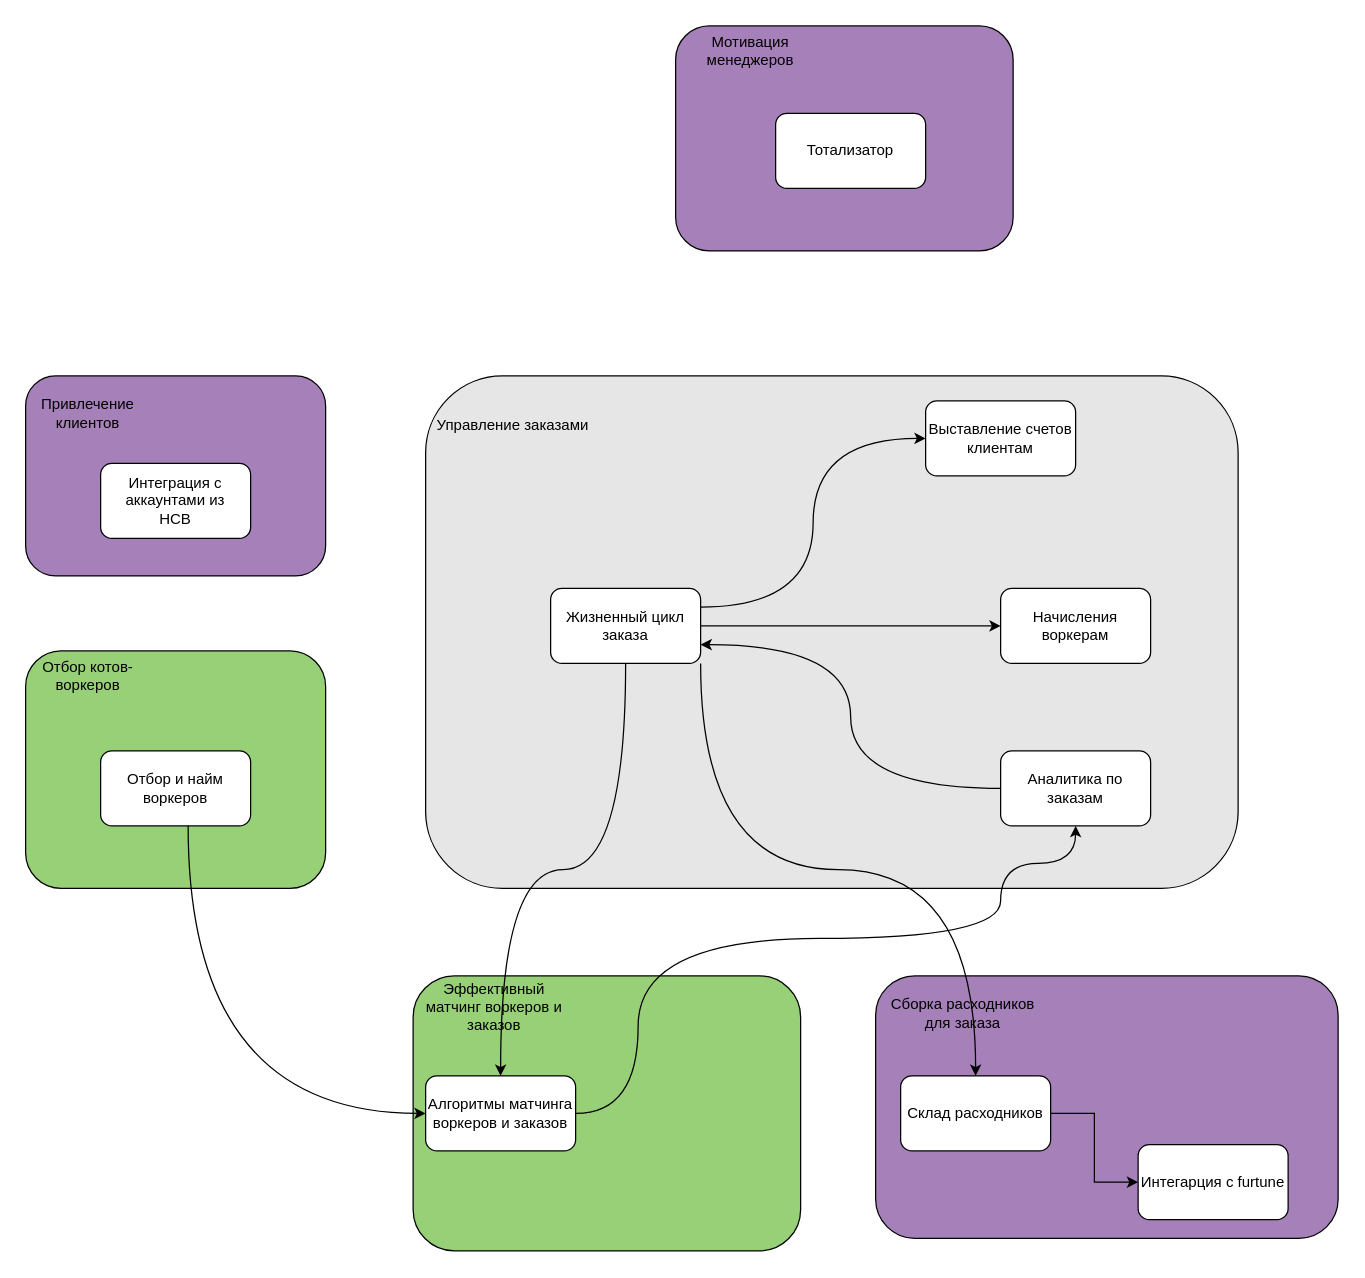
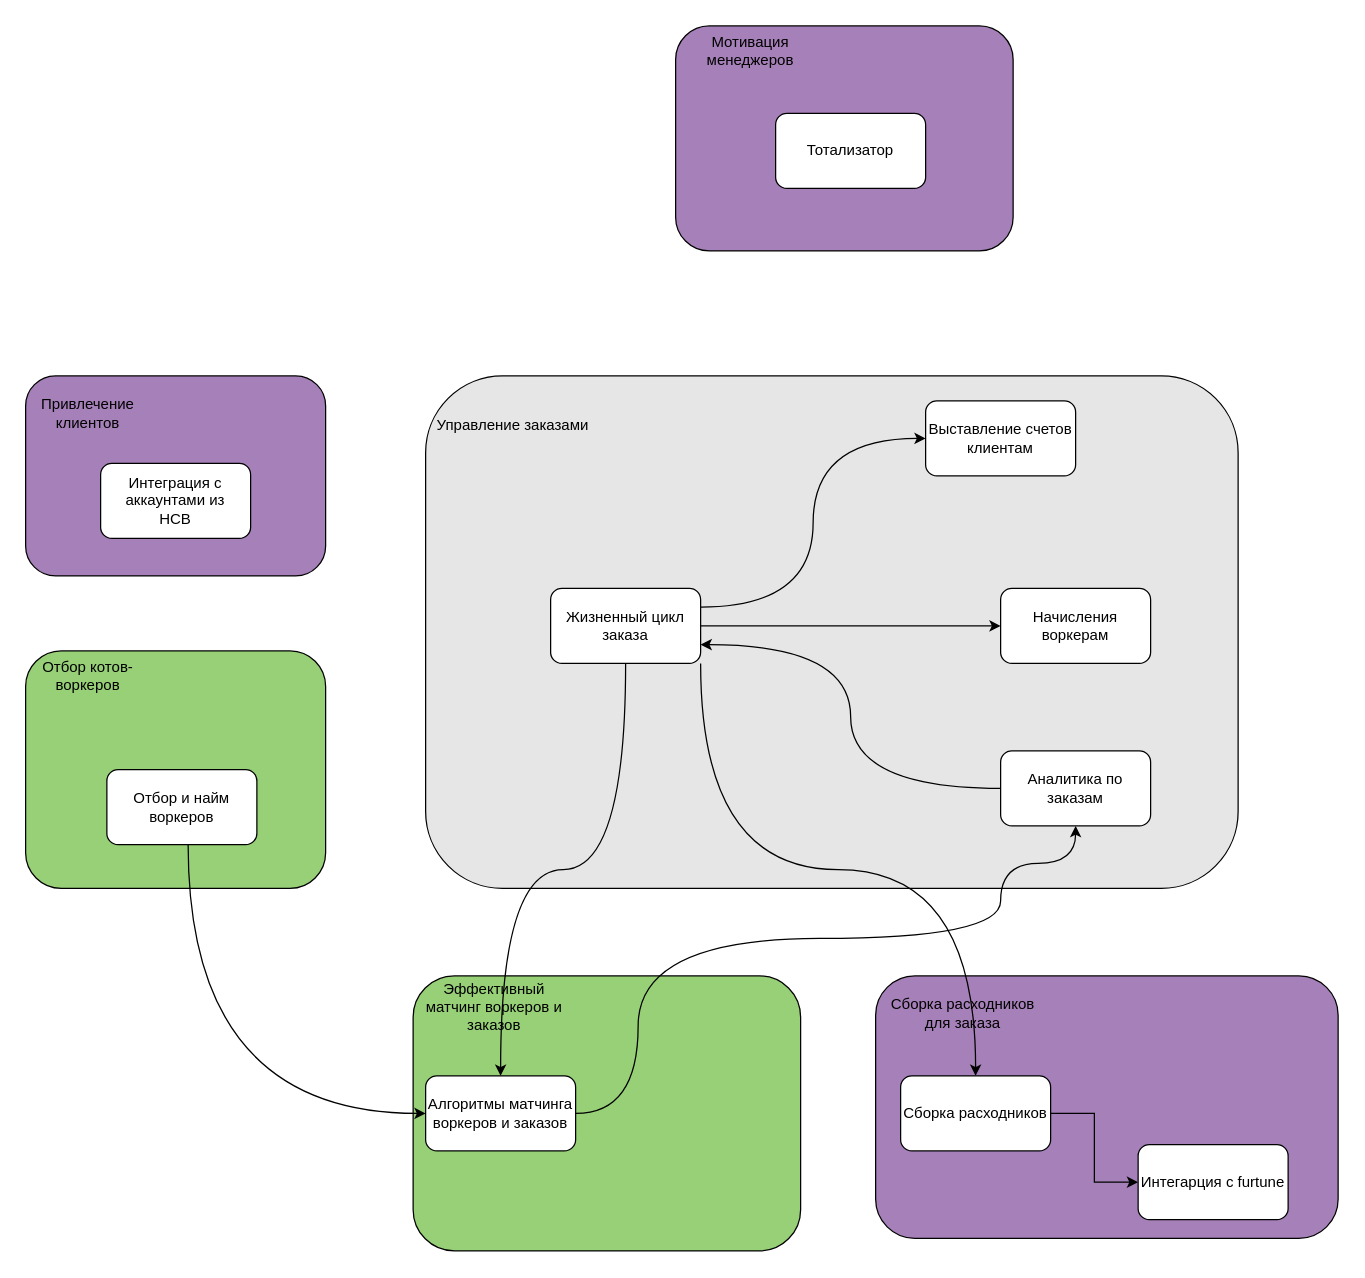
  <mxCell id="0" />
  <mxCell id="1" parent="0" />
  <mxCell id="2" value="" style="rounded=1;whiteSpace=wrap;html=1;fillColor=light-dark(#97D077,var(--ge-dark-color, #121212));" vertex="1" parent="1"><mxGeometry x="20" y="520" width="240" height="190" as="geometry" /></mxCell>
  <mxCell id="3" value="" style="rounded=1;whiteSpace=wrap;html=1;fillColor=light-dark(#A680B8,var(--ge-dark-color, #121212));" vertex="1" parent="1"><mxGeometry x="700" y="780" width="370" height="210" as="geometry" /></mxCell>
  <mxCell id="4" value="" style="rounded=1;whiteSpace=wrap;html=1;fillColor=light-dark(#E6E6E6,var(--ge-dark-color, #121212));" vertex="1" parent="1"><mxGeometry x="340" y="300" width="650" height="410" as="geometry" /></mxCell>
  <mxCell id="5" value="" style="rounded=1;whiteSpace=wrap;html=1;fillColor=light-dark(#97D077,var(--ge-dark-color, #121212));" vertex="1" parent="1"><mxGeometry x="330" y="780" width="310" height="220" as="geometry" /></mxCell>
  <mxCell id="6" value="" style="rounded=1;whiteSpace=wrap;html=1;fillColor=light-dark(#A680B8,var(--ge-dark-color, #121212));" vertex="1" parent="1"><mxGeometry x="540" y="20" width="270" height="180" as="geometry" /></mxCell>
  <mxCell id="7" value="" style="rounded=1;whiteSpace=wrap;html=1;fillColor=light-dark(#A680B8,var(--ge-dark-color, #121212));" vertex="1" parent="1"><mxGeometry x="20" y="300" width="240" height="160" as="geometry" /></mxCell>
  <mxCell id="8" value="Привлечение клиентов" style="text;html=1;align=center;verticalAlign=middle;whiteSpace=wrap;rounded=0;" vertex="1" parent="1"><mxGeometry x="20" y="300" width="100" height="60" as="geometry" /></mxCell>
  <mxCell id="9" value="Интеграция с аккаунтами из&lt;div&gt;HCB&lt;/div&gt;" style="rounded=1;whiteSpace=wrap;html=1;" vertex="1" parent="1"><mxGeometry x="80" y="370" width="120" height="60" as="geometry" /></mxCell>
  <mxCell id="10" value="Отбор котов-воркеров" style="text;html=1;align=center;verticalAlign=middle;whiteSpace=wrap;rounded=0;" vertex="1" parent="1"><mxGeometry x="20" y="520" width="100" height="40" as="geometry" /></mxCell>
  <mxCell id="11" style="edgeStyle=orthogonalEdgeStyle;rounded=0;orthogonalLoop=1;jettySize=auto;html=1;entryX=0;entryY=0.5;entryDx=0;entryDy=0;curved=1;" edge="1" parent="1" source="12" target="15"><mxGeometry relative="1" as="geometry"><Array as="points"><mxPoint x="150" y="890" /></Array></mxGeometry></mxCell>
- <mxCell id="12" value="Отбор и найм воркеров" style="rounded=1;whiteSpace=wrap;html=1;" vertex="1" parent="1"><mxGeometry x="80" y="600" width="120" height="60" as="geometry" /></mxCell>
+ <mxCell id="12" value="Отбор и найм воркеров" style="rounded=1;whiteSpace=wrap;html=1;" vertex="1" parent="1"><mxGeometry x="85" y="615" width="120" height="60" as="geometry" /></mxCell>
  <mxCell id="13" value="Эффективный матчинг воркеров и заказов" style="text;html=1;align=center;verticalAlign=middle;whiteSpace=wrap;rounded=0;" vertex="1" parent="1"><mxGeometry x="330" y="780" width="130" height="50" as="geometry" /></mxCell>
  <mxCell id="14" style="edgeStyle=orthogonalEdgeStyle;rounded=0;orthogonalLoop=1;jettySize=auto;html=1;exitX=1;exitY=0.5;exitDx=0;exitDy=0;entryX=0.5;entryY=1;entryDx=0;entryDy=0;curved=1;" edge="1" parent="1" source="15" target="17"><mxGeometry relative="1" as="geometry"><Array as="points"><mxPoint x="510" y="890" /><mxPoint x="510" y="750" /><mxPoint x="800" y="750" /><mxPoint x="800" y="690" /><mxPoint x="860" y="690" /></Array></mxGeometry></mxCell>
  <mxCell id="15" value="Алгоритмы матчинга воркеров и заказов" style="rounded=1;whiteSpace=wrap;html=1;" vertex="1" parent="1"><mxGeometry x="340" y="860" width="120" height="60" as="geometry" /></mxCell>
  <mxCell id="16" style="edgeStyle=orthogonalEdgeStyle;rounded=0;orthogonalLoop=1;jettySize=auto;html=1;exitX=0;exitY=0.5;exitDx=0;exitDy=0;entryX=1;entryY=0.75;entryDx=0;entryDy=0;curved=1;" edge="1" parent="1" source="17" target="28"><mxGeometry relative="1" as="geometry" /></mxCell>
  <mxCell id="17" value="Аналитика по заказам" style="rounded=1;whiteSpace=wrap;html=1;" vertex="1" parent="1"><mxGeometry x="800" y="600" width="120" height="60" as="geometry" /></mxCell>
  <mxCell id="18" value="Управление заказами" style="text;html=1;align=center;verticalAlign=middle;whiteSpace=wrap;rounded=0;" vertex="1" parent="1"><mxGeometry x="330" y="300" width="160" height="80" as="geometry" /></mxCell>
  <mxCell id="19" value="Сборка расходников для заказа" style="text;html=1;align=center;verticalAlign=middle;whiteSpace=wrap;rounded=0;" vertex="1" parent="1"><mxGeometry x="700" y="780" width="140" height="60" as="geometry" /></mxCell>
  <mxCell id="20" style="edgeStyle=orthogonalEdgeStyle;rounded=0;orthogonalLoop=1;jettySize=auto;html=1;entryX=0;entryY=0.5;entryDx=0;entryDy=0;" edge="1" parent="1" source="21" target="31"><mxGeometry relative="1" as="geometry" /></mxCell>
- <mxCell id="21" value="Склад расходников" style="rounded=1;whiteSpace=wrap;html=1;" vertex="1" parent="1"><mxGeometry x="720" y="860" width="120" height="60" as="geometry" /></mxCell>
+ <mxCell id="21" value="Сборка расходников" style="rounded=1;whiteSpace=wrap;html=1;" vertex="1" parent="1"><mxGeometry x="720" y="860" width="120" height="60" as="geometry" /></mxCell>
  <mxCell id="22" value="Мотивация менеджеров" style="text;html=1;align=center;verticalAlign=middle;whiteSpace=wrap;rounded=0;" vertex="1" parent="1"><mxGeometry x="540" y="20" width="120" height="40" as="geometry" /></mxCell>
  <mxCell id="23" value="Тотализатор" style="rounded=1;whiteSpace=wrap;html=1;" vertex="1" parent="1"><mxGeometry x="620" y="90" width="120" height="60" as="geometry" /></mxCell>
  <mxCell id="24" style="edgeStyle=orthogonalEdgeStyle;rounded=0;orthogonalLoop=1;jettySize=auto;html=1;entryX=0.5;entryY=0;entryDx=0;entryDy=0;curved=1;" edge="1" parent="1" source="28" target="15"><mxGeometry relative="1" as="geometry" /></mxCell>
  <mxCell id="25" style="edgeStyle=orthogonalEdgeStyle;rounded=0;orthogonalLoop=1;jettySize=auto;html=1;exitX=1;exitY=0.25;exitDx=0;exitDy=0;entryX=0;entryY=0.5;entryDx=0;entryDy=0;curved=1;" edge="1" parent="1" source="28" target="29"><mxGeometry relative="1" as="geometry" /></mxCell>
  <mxCell id="26" style="edgeStyle=orthogonalEdgeStyle;rounded=0;orthogonalLoop=1;jettySize=auto;html=1;exitX=1;exitY=1;exitDx=0;exitDy=0;entryX=0.5;entryY=0;entryDx=0;entryDy=0;curved=1;" edge="1" parent="1" source="28" target="21"><mxGeometry relative="1" as="geometry" /></mxCell>
  <mxCell id="27" style="edgeStyle=orthogonalEdgeStyle;rounded=0;orthogonalLoop=1;jettySize=auto;html=1;exitX=1;exitY=0.5;exitDx=0;exitDy=0;entryX=0;entryY=0.5;entryDx=0;entryDy=0;" edge="1" parent="1" source="28" target="30"><mxGeometry relative="1" as="geometry" /></mxCell>
  <mxCell id="28" value="Жизненный цикл заказа" style="rounded=1;whiteSpace=wrap;html=1;" vertex="1" parent="1"><mxGeometry x="440" y="470" width="120" height="60" as="geometry" /></mxCell>
  <mxCell id="29" value="Выставление счетов клиентам" style="rounded=1;whiteSpace=wrap;html=1;" vertex="1" parent="1"><mxGeometry x="740" y="320" width="120" height="60" as="geometry" /></mxCell>
  <mxCell id="30" value="Начисления воркерам" style="rounded=1;whiteSpace=wrap;html=1;" vertex="1" parent="1"><mxGeometry x="800" y="470" width="120" height="60" as="geometry" /></mxCell>
  <mxCell id="31" value="Интегарция с furtune" style="rounded=1;whiteSpace=wrap;html=1;" vertex="1" parent="1"><mxGeometry x="910" y="915" width="120" height="60" as="geometry" /></mxCell>
